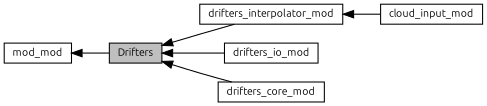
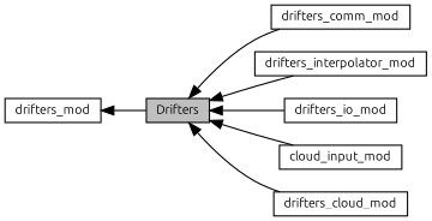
  digraph {
    fontname=Ubuntu
    rankdir=LR
    node [color=black fillcolor=white fontname=Ubuntu fontsize=10 shape=box style=filled]
    edge [dir=back fontname=Ubuntu fontsize=10 labelfontname=Helvetica labelfontsize=10 shape=plaintext style=solid]
+   n1 [height=0.2 label=drifters_comm_mod width=0.4]
    n2 [height=0.2 label=drifters_interpolator_mod width=0.4]
    n3 [height=0.2 label=drifters_io_mod width=0.4]
    n4 [fillcolor=grey75 fontcolor=black height=0.2 label=Drifters width=0.4]
    n5 [height=0.2 label=cloud_input_mod width=0.4]
-   n6 [height=0.2 label=drifters_core_mod width=0.4]
-   n7 [height=0.2 label=mod_mod width=0.4]
+   n6 [height=0.2 label=drifters_cloud_mod width=0.4]
+   n7 [height=0.2 label=drifters_mod width=0.4]
+   n4 -> n1
    n4 -> n2
    n4 -> n3
-   n2 -> n5
+   n4 -> n5
    n4 -> n6
    n7 -> n4
  }
